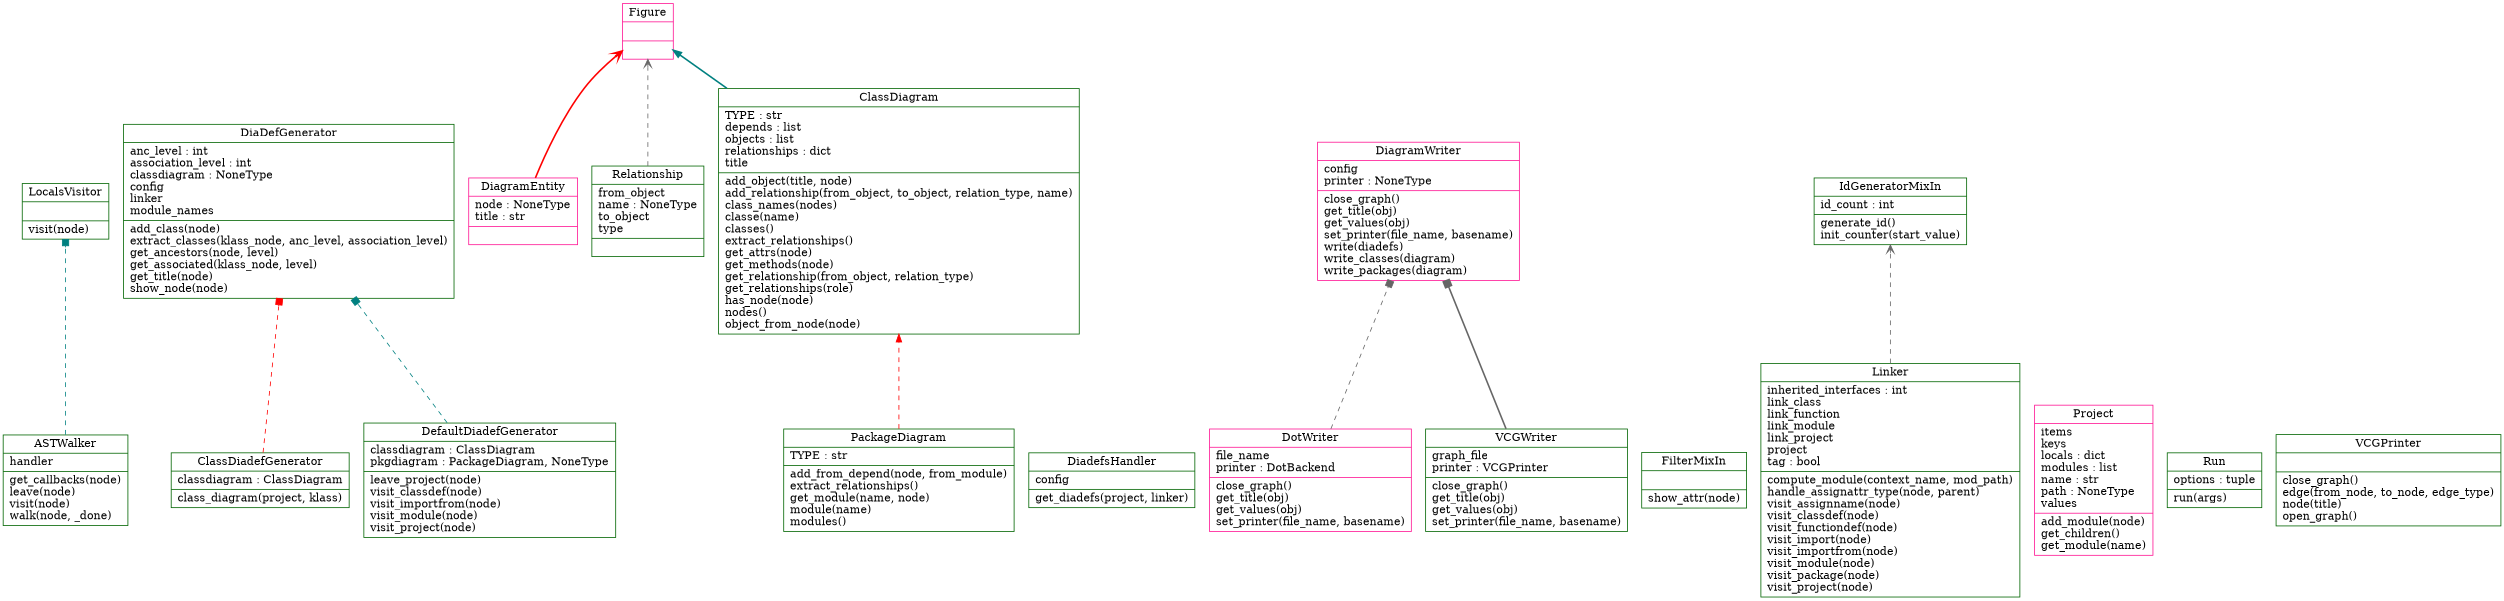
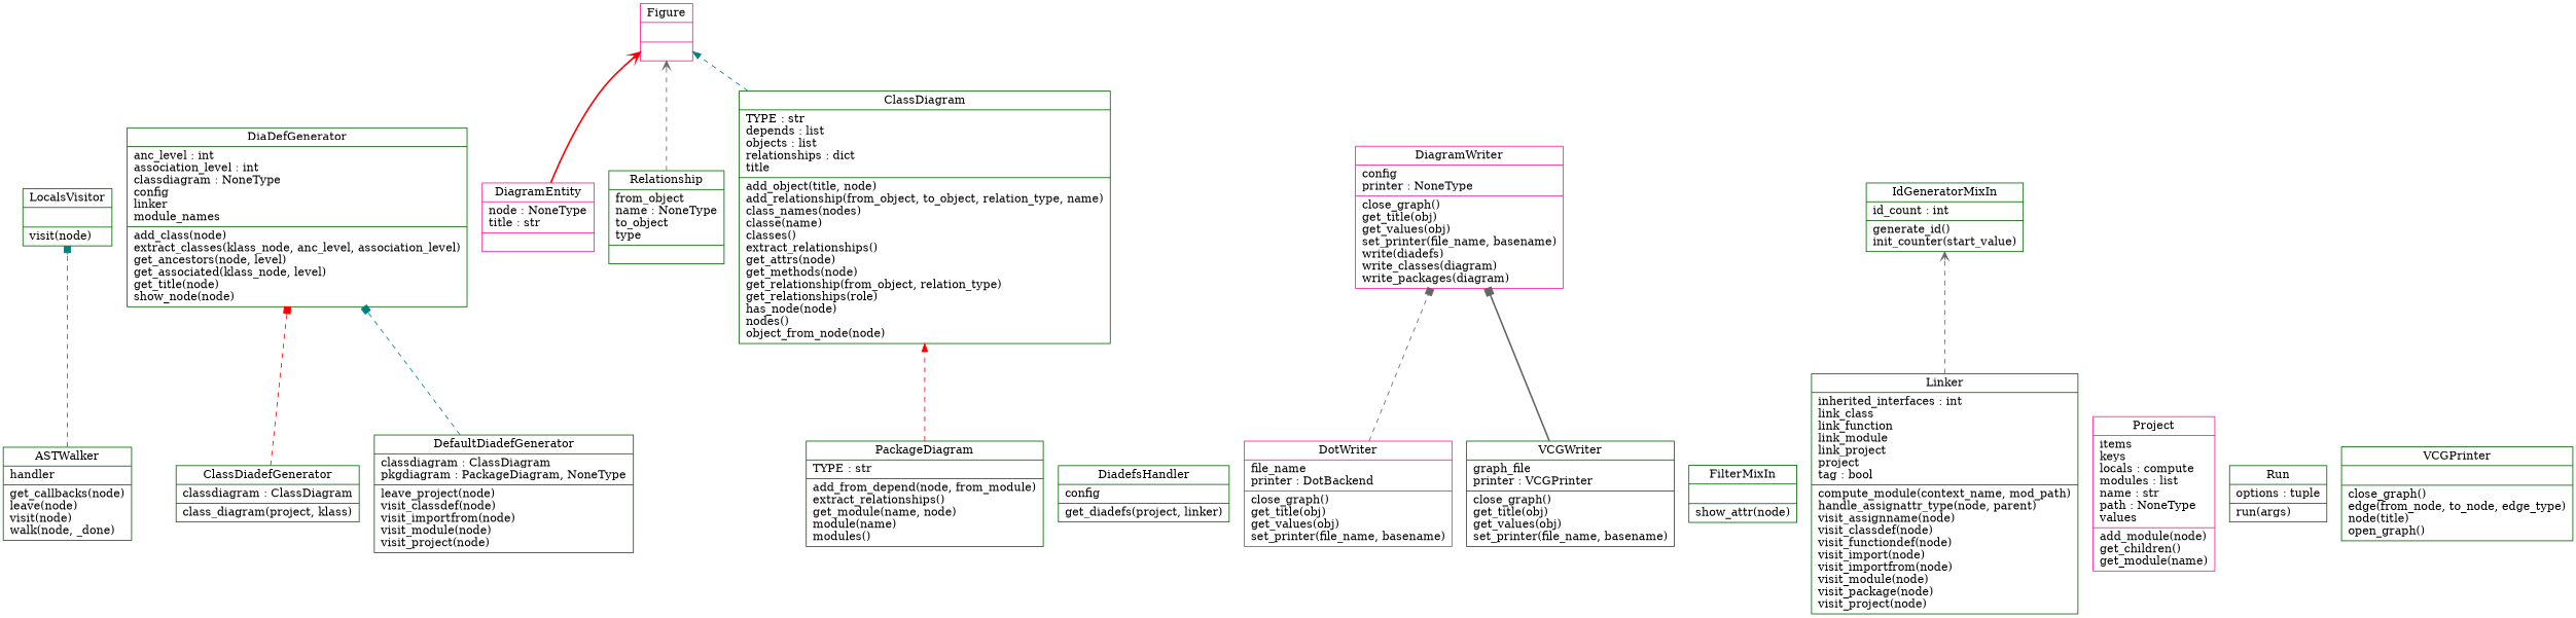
  digraph {
    rankdir=BT
    node [color=darkgreen shape=record]
    edge [arrowhead=box arrowtail=none color=gray40 style=dashed]
    n1 [label="{ASTWalker|handler\l|get_callbacks(node)\lleave(node)\lvisit(node)\lwalk(node, _done)\l}"]
    n2 [label="{LocalsVisitor|\l|visit(node)\l}"]
    n3 [label="{ClassDiadefGenerator|classdiagram : ClassDiagram\l|class_diagram(project, klass)\l}"]
    n4 [label="{DiaDefGenerator|anc_level : int\lassociation_level : int\lclassdiagram : NoneType\lconfig\llinker\lmodule_names\l|add_class(node)\lextract_classes(klass_node, anc_level, association_level)\lget_ancestors(node, level)\lget_associated(klass_node, level)\lget_title(node)\lshow_node(node)\l}"]
    n5 [label="{ClassDiagram|TYPE : str\ldepends : list\lobjects : list\lrelationships : dict\ltitle\l|add_object(title, node)\ladd_relationship(from_object, to_object, relation_type, name)\lclass_names(nodes)\lclasse(name)\lclasses()\lextract_relationships()\lget_attrs(node)\lget_methods(node)\lget_relationship(from_object, relation_type)\lget_relationships(role)\lhas_node(node)\lnodes()\lobject_from_node(node)\l}"]
    n6 [color=deeppink label="{Figure|\l|}"]
    n7 [label="{DefaultDiadefGenerator|classdiagram : ClassDiagram\lpkgdiagram : PackageDiagram, NoneType\l|leave_project(node)\lvisit_classdef(node)\lvisit_importfrom(node)\lvisit_module(node)\lvisit_project(node)\l}"]
    n8 [label="{DiadefsHandler|config\l|get_diadefs(project, linker)\l}"]
    n9 [color=deeppink label="{DiagramEntity|node : NoneType\ltitle : str\l|}"]
    n10 [color=deeppink label="{DiagramWriter|config\lprinter : NoneType\l|close_graph()\lget_title(obj)\lget_values(obj)\lset_printer(file_name, basename)\lwrite(diadefs)\lwrite_classes(diagram)\lwrite_packages(diagram)\l}"]
    n11 [color=deeppink label="{DotWriter|file_name\lprinter : DotBackend\l|close_graph()\lget_title(obj)\lget_values(obj)\lset_printer(file_name, basename)\l}"]
    n12 [label="{FilterMixIn|\l|show_attr(node)\l}"]
    n13 [label="{IdGeneratorMixIn|id_count : int\l|generate_id()\linit_counter(start_value)\l}"]
    n14 [label="{Linker|inherited_interfaces : int\llink_class\llink_function\llink_module\llink_project\lproject\ltag : bool\l|compute_module(context_name, mod_path)\lhandle_assignattr_type(node, parent)\lvisit_assignname(node)\lvisit_classdef(node)\lvisit_functiondef(node)\lvisit_import(node)\lvisit_importfrom(node)\lvisit_module(node)\lvisit_package(node)\lvisit_project(node)\l}"]
    n15 [label="{PackageDiagram|TYPE : str\l|add_from_depend(node, from_module)\lextract_relationships()\lget_module(name, node)\lmodule(name)\lmodules()\l}"]
-   n16 [color=deeppink label="{Project|items\lkeys\llocals : dict\lmodules : list\lname : str\lpath : NoneType\lvalues\l|add_module(node)\lget_children()\lget_module(name)\l}"]
+   n16 [color=deeppink label="{Project|items\lkeys\llocals : compute\lmodules : list\lname : str\lpath : NoneType\lvalues\l|add_module(node)\lget_children()\lget_module(name)\l}"]
    n17 [label="{Relationship|from_object\lname : NoneType\lto_object\ltype\l|}"]
    n18 [label="{Run|options : tuple\l|run(args)\l}"]
    n19 [label="{VCGPrinter|\l|close_graph()\ledge(from_node, to_node, edge_type)\lnode(title)\lopen_graph()\l}"]
    n20 [label="{VCGWriter|graph_file\lprinter : VCGPrinter\l|close_graph()\lget_title(obj)\lget_values(obj)\lset_printer(file_name, basename)\l}"]
    n1 -> n2 [color=teal]
    n3 -> n4 [color=red]
-   n5 -> n6 [arrowhead=normal color=teal style=bold]
+   n5 -> n6 [arrowhead=normal color=teal]
    n7 -> n4 [color=teal]
    n9 -> n6 [arrowhead=vee color=red style=bold]
    n11 -> n10
    n14 -> n13 [arrowhead=vee]
    n15 -> n5 [arrowhead=normal color=red]
    n17 -> n6 [arrowhead=vee]
    n20 -> n10 [style=bold]
  }
